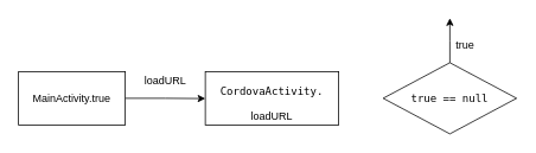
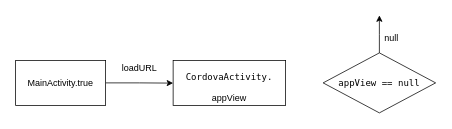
  <mxCell id="0" />
  <mxCell id="1" parent="0" />
  <mxCell id="2" style="edgeStyle=orthogonalEdgeStyle;rounded=0;orthogonalLoop=1;jettySize=auto;html=1;exitX=1;exitY=0.5;exitDx=0;exitDy=0;" edge="1" parent="1" source="3"><mxGeometry relative="1" as="geometry"><mxPoint x="230" y="110.333" as="targetPoint" /></mxGeometry></mxCell>
  <mxCell id="3" value="MainActivity.&lt;span&gt;true&lt;/span&gt;" style="rounded=0;whiteSpace=wrap;html=1;" vertex="1" parent="1"><mxGeometry x="20" y="80" width="120" height="60" as="geometry" /></mxCell>
  <mxCell id="4" value="loadURL" style="text;html=1;resizable=0;points=[];autosize=1;align=left;verticalAlign=top;spacingTop=-4;" vertex="1" parent="1"><mxGeometry x="160" y="80" width="60" height="20" as="geometry" /></mxCell>
- <mxCell id="5" value="&lt;pre&gt;&lt;span&gt;CordovaActivity.&lt;/span&gt;&lt;/pre&gt;&lt;span&gt;loadURL&lt;/span&gt;" style="rounded=0;whiteSpace=wrap;html=1;" vertex="1" parent="1"><mxGeometry x="230" y="80" width="150" height="60" as="geometry" /></mxCell>
+ <mxCell id="5" value="&lt;pre&gt;&lt;span&gt;CordovaActivity.&lt;/span&gt;&lt;/pre&gt;&lt;span&gt;appView&lt;/span&gt;" style="rounded=0;whiteSpace=wrap;html=1;" vertex="1" parent="1"><mxGeometry x="230" y="80" width="150" height="60" as="geometry" /></mxCell>
  <mxCell id="6" style="edgeStyle=orthogonalEdgeStyle;rounded=0;orthogonalLoop=1;jettySize=auto;html=1;" edge="1" parent="1" source="7"><mxGeometry relative="1" as="geometry"><mxPoint x="505" y="20" as="targetPoint" /></mxGeometry></mxCell>
- <mxCell id="7" value="&lt;pre&gt;&lt;span&gt;true&lt;/span&gt; == &lt;span&gt;null&lt;/span&gt;&lt;/pre&gt;" style="rhombus;whiteSpace=wrap;html=1;" vertex="1" parent="1"><mxGeometry x="430" y="70" width="150" height="80" as="geometry" /></mxCell>
- <mxCell id="8" value="true" style="text;html=1;resizable=0;points=[];autosize=1;align=left;verticalAlign=top;spacingTop=-4;" vertex="1" parent="1"><mxGeometry x="510" y="40" width="40" height="20" as="geometry" /></mxCell>
+ <mxCell id="7" value="&lt;pre&gt;&lt;span&gt;appView&lt;/span&gt; == &lt;span&gt;null&lt;/span&gt;&lt;/pre&gt;" style="rhombus;whiteSpace=wrap;html=1;" vertex="1" parent="1"><mxGeometry x="430" y="70" width="150" height="80" as="geometry" /></mxCell>
+ <mxCell id="8" value="null" style="text;html=1;resizable=0;points=[];autosize=1;align=left;verticalAlign=top;spacingTop=-4;" vertex="1" parent="1"><mxGeometry x="510" y="40" width="40" height="20" as="geometry" /></mxCell>
